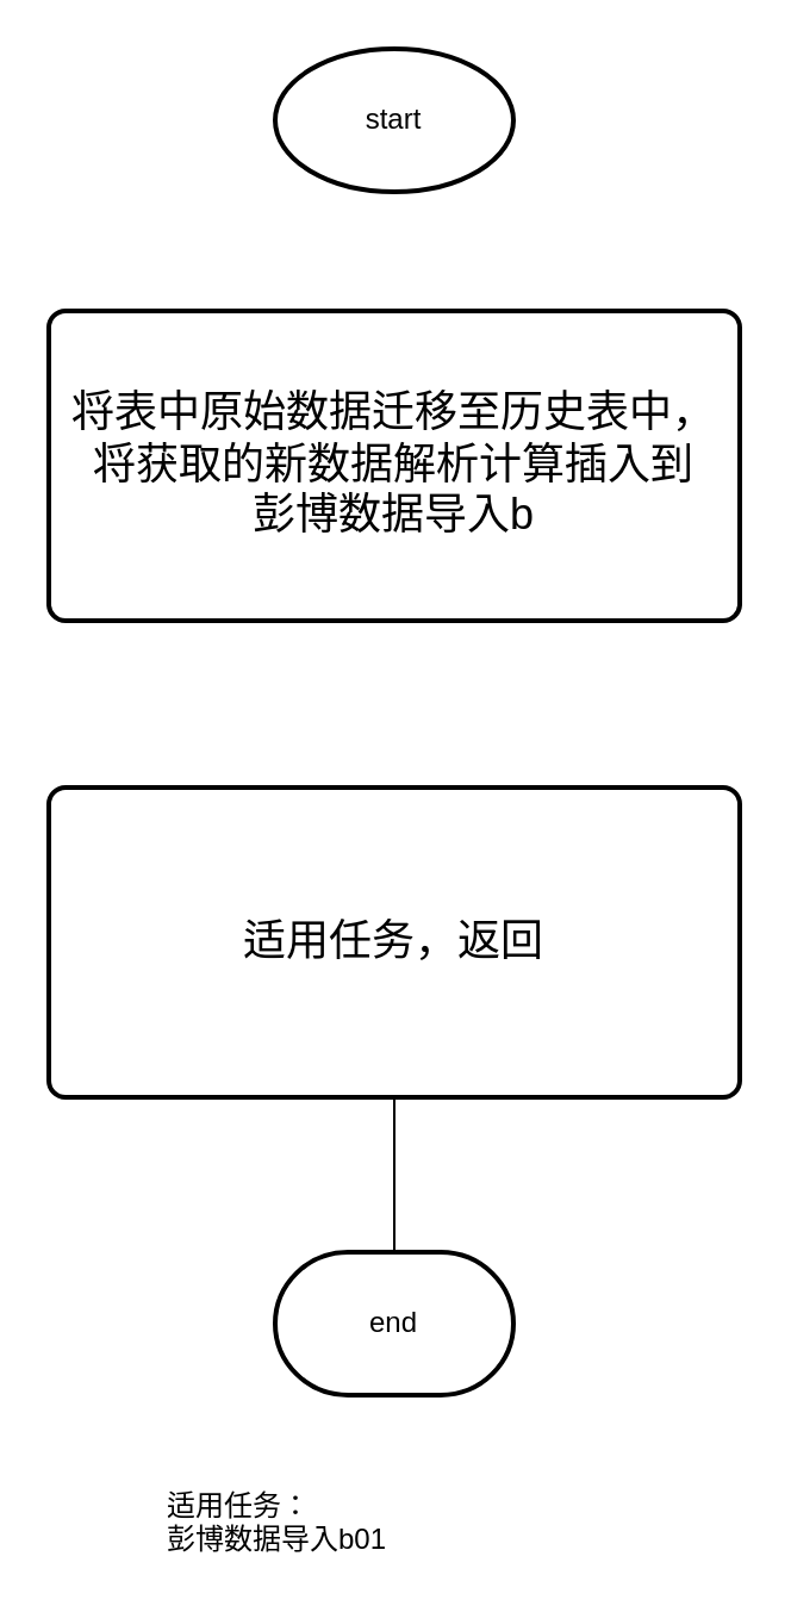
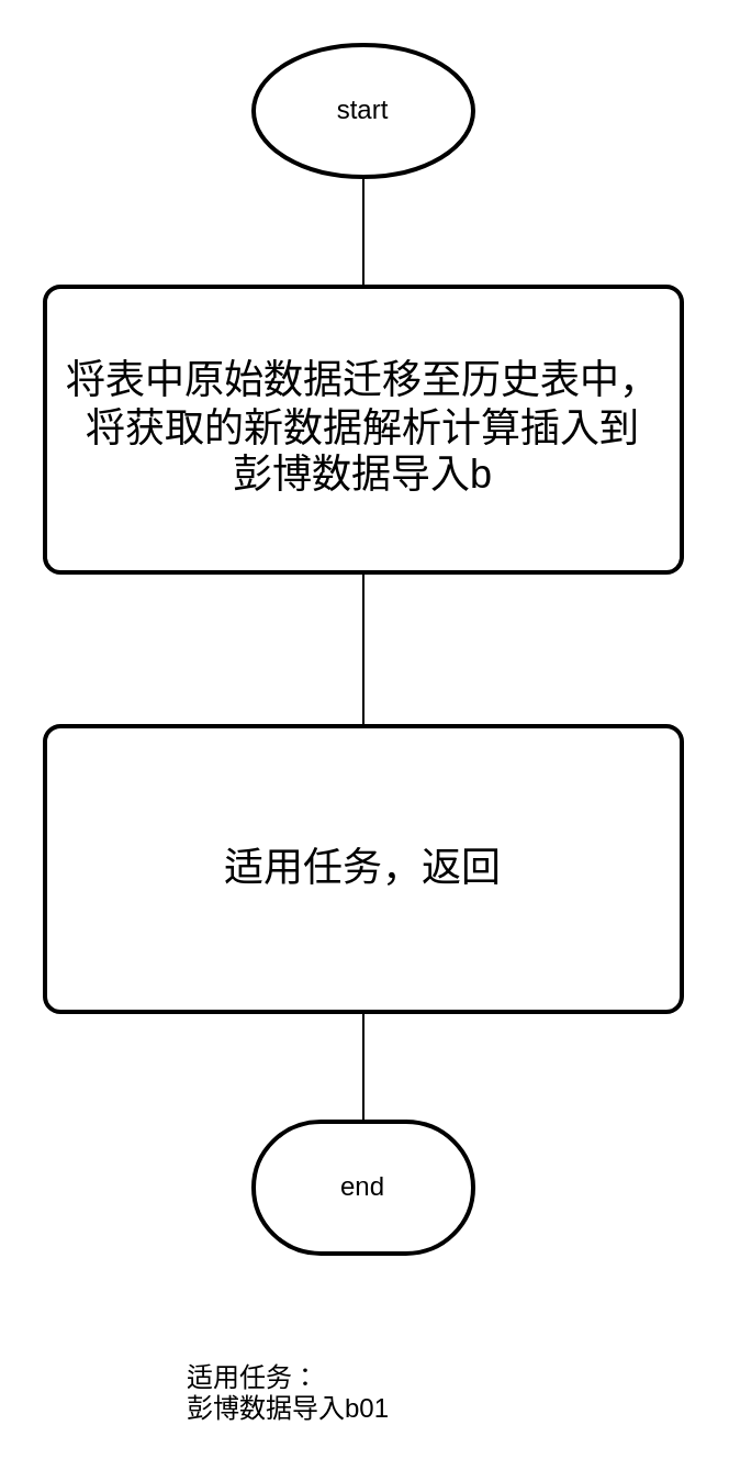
  <mxCell id="0" />
  <mxCell id="1" parent="0" />
  <mxCell id="2" value="start" style="strokeWidth=2;html=1;shape=mxgraph.flowchart.start_1;whiteSpace=wrap;" vertex="1" parent="1"><mxGeometry x="115" y="20" width="100" height="60" as="geometry" /></mxCell>
- <mxCell id="3" value="end" style="strokeWidth=2;html=1;shape=mxgraph.flowchart.terminator;whiteSpace=wrap;" vertex="1" parent="1"><mxGeometry x="115" y="525" width="100" height="60" as="geometry" /></mxCell>
+ <mxCell id="3" value="end" style="strokeWidth=2;html=1;shape=mxgraph.flowchart.terminator;whiteSpace=wrap;" vertex="1" parent="1"><mxGeometry x="115" y="510" width="100" height="60" as="geometry" /></mxCell>
+ <mxCell id="4" value="" style="endArrow=none;html=1;entryX=0.5;entryY=1;entryDx=0;entryDy=0;entryPerimeter=0;exitX=0.5;exitY=0;exitDx=0;exitDy=0;" edge="1" parent="1" source="7" target="2"><mxGeometry width="50" height="50" relative="1" as="geometry"><mxPoint x="165" y="120" as="sourcePoint" /><mxPoint x="-68" y="470" as="targetPoint" /></mxGeometry></mxCell>
  <mxCell id="5" value="" style="endArrow=none;html=1;entryX=0.5;entryY=1;entryDx=0;entryDy=0;entryPerimeter=0;exitX=0.5;exitY=0;exitDx=0;exitDy=0;" edge="1" parent="1"><mxGeometry width="50" height="50" relative="1" as="geometry"><mxPoint x="165" y="240" as="sourcePoint" /><mxPoint x="165" y="190" as="targetPoint" /></mxGeometry></mxCell>
  <mxCell id="6" value="" style="endArrow=none;html=1;entryX=0.5;entryY=1;entryDx=0;entryDy=0;exitX=0.5;exitY=0;exitDx=0;exitDy=0;exitPerimeter=0;" edge="1" parent="1" source="3"><mxGeometry width="50" height="50" relative="1" as="geometry"><mxPoint x="12" y="740" as="sourcePoint" /><mxPoint x="165" y="370" as="targetPoint" /></mxGeometry></mxCell>
  <mxCell id="7" value="将表中原始数据迁移至历史表中，&lt;br&gt;将获取的新数据解析计算插入到&lt;br&gt;彭博数据导入b&lt;br style=&quot;font-size: 18px&quot;&gt;" style="rounded=1;whiteSpace=wrap;html=1;absoluteArcSize=1;arcSize=14;strokeWidth=2;fontSize=18;" vertex="1" parent="1"><mxGeometry x="20" y="130" width="290" height="130" as="geometry" /></mxCell>
  <mxCell id="8" value="适用任务，返回&lt;br style=&quot;font-size: 18px&quot;&gt;" style="rounded=1;whiteSpace=wrap;html=1;absoluteArcSize=1;arcSize=14;strokeWidth=2;fontSize=18;" vertex="1" parent="1"><mxGeometry x="20" y="330" width="290" height="130" as="geometry" /></mxCell>
- <mxCell id="10" value="适用任务：&lt;br&gt;彭博数据导入b01&lt;br&gt;" style="text;html=1;resizable=0;points=[];autosize=1;align=left;verticalAlign=top;spacingTop=-4;" vertex="1" parent="1"><mxGeometry x="68" y="622" width="110" height="30" as="geometry" /></mxCell>
+ <mxCell id="9" value="" style="endArrow=none;html=1;entryX=0.5;entryY=1;entryDx=0;entryDy=0;exitX=0.5;exitY=0;exitDx=0;exitDy=0;" edge="1" parent="1" source="8" target="7"><mxGeometry width="50" height="50" relative="1" as="geometry"><mxPoint x="142" y="330" as="sourcePoint" /><mxPoint x="192" y="280" as="targetPoint" /></mxGeometry></mxCell>
+ <mxCell id="10" value="适用任务：&lt;br&gt;彭博数据导入b01&lt;br&gt;" style="text;html=1;resizable=0;points=[];autosize=1;align=left;verticalAlign=top;spacingTop=-4;" vertex="1" parent="1"><mxGeometry x="83" y="617" width="110" height="30" as="geometry" /></mxCell>
